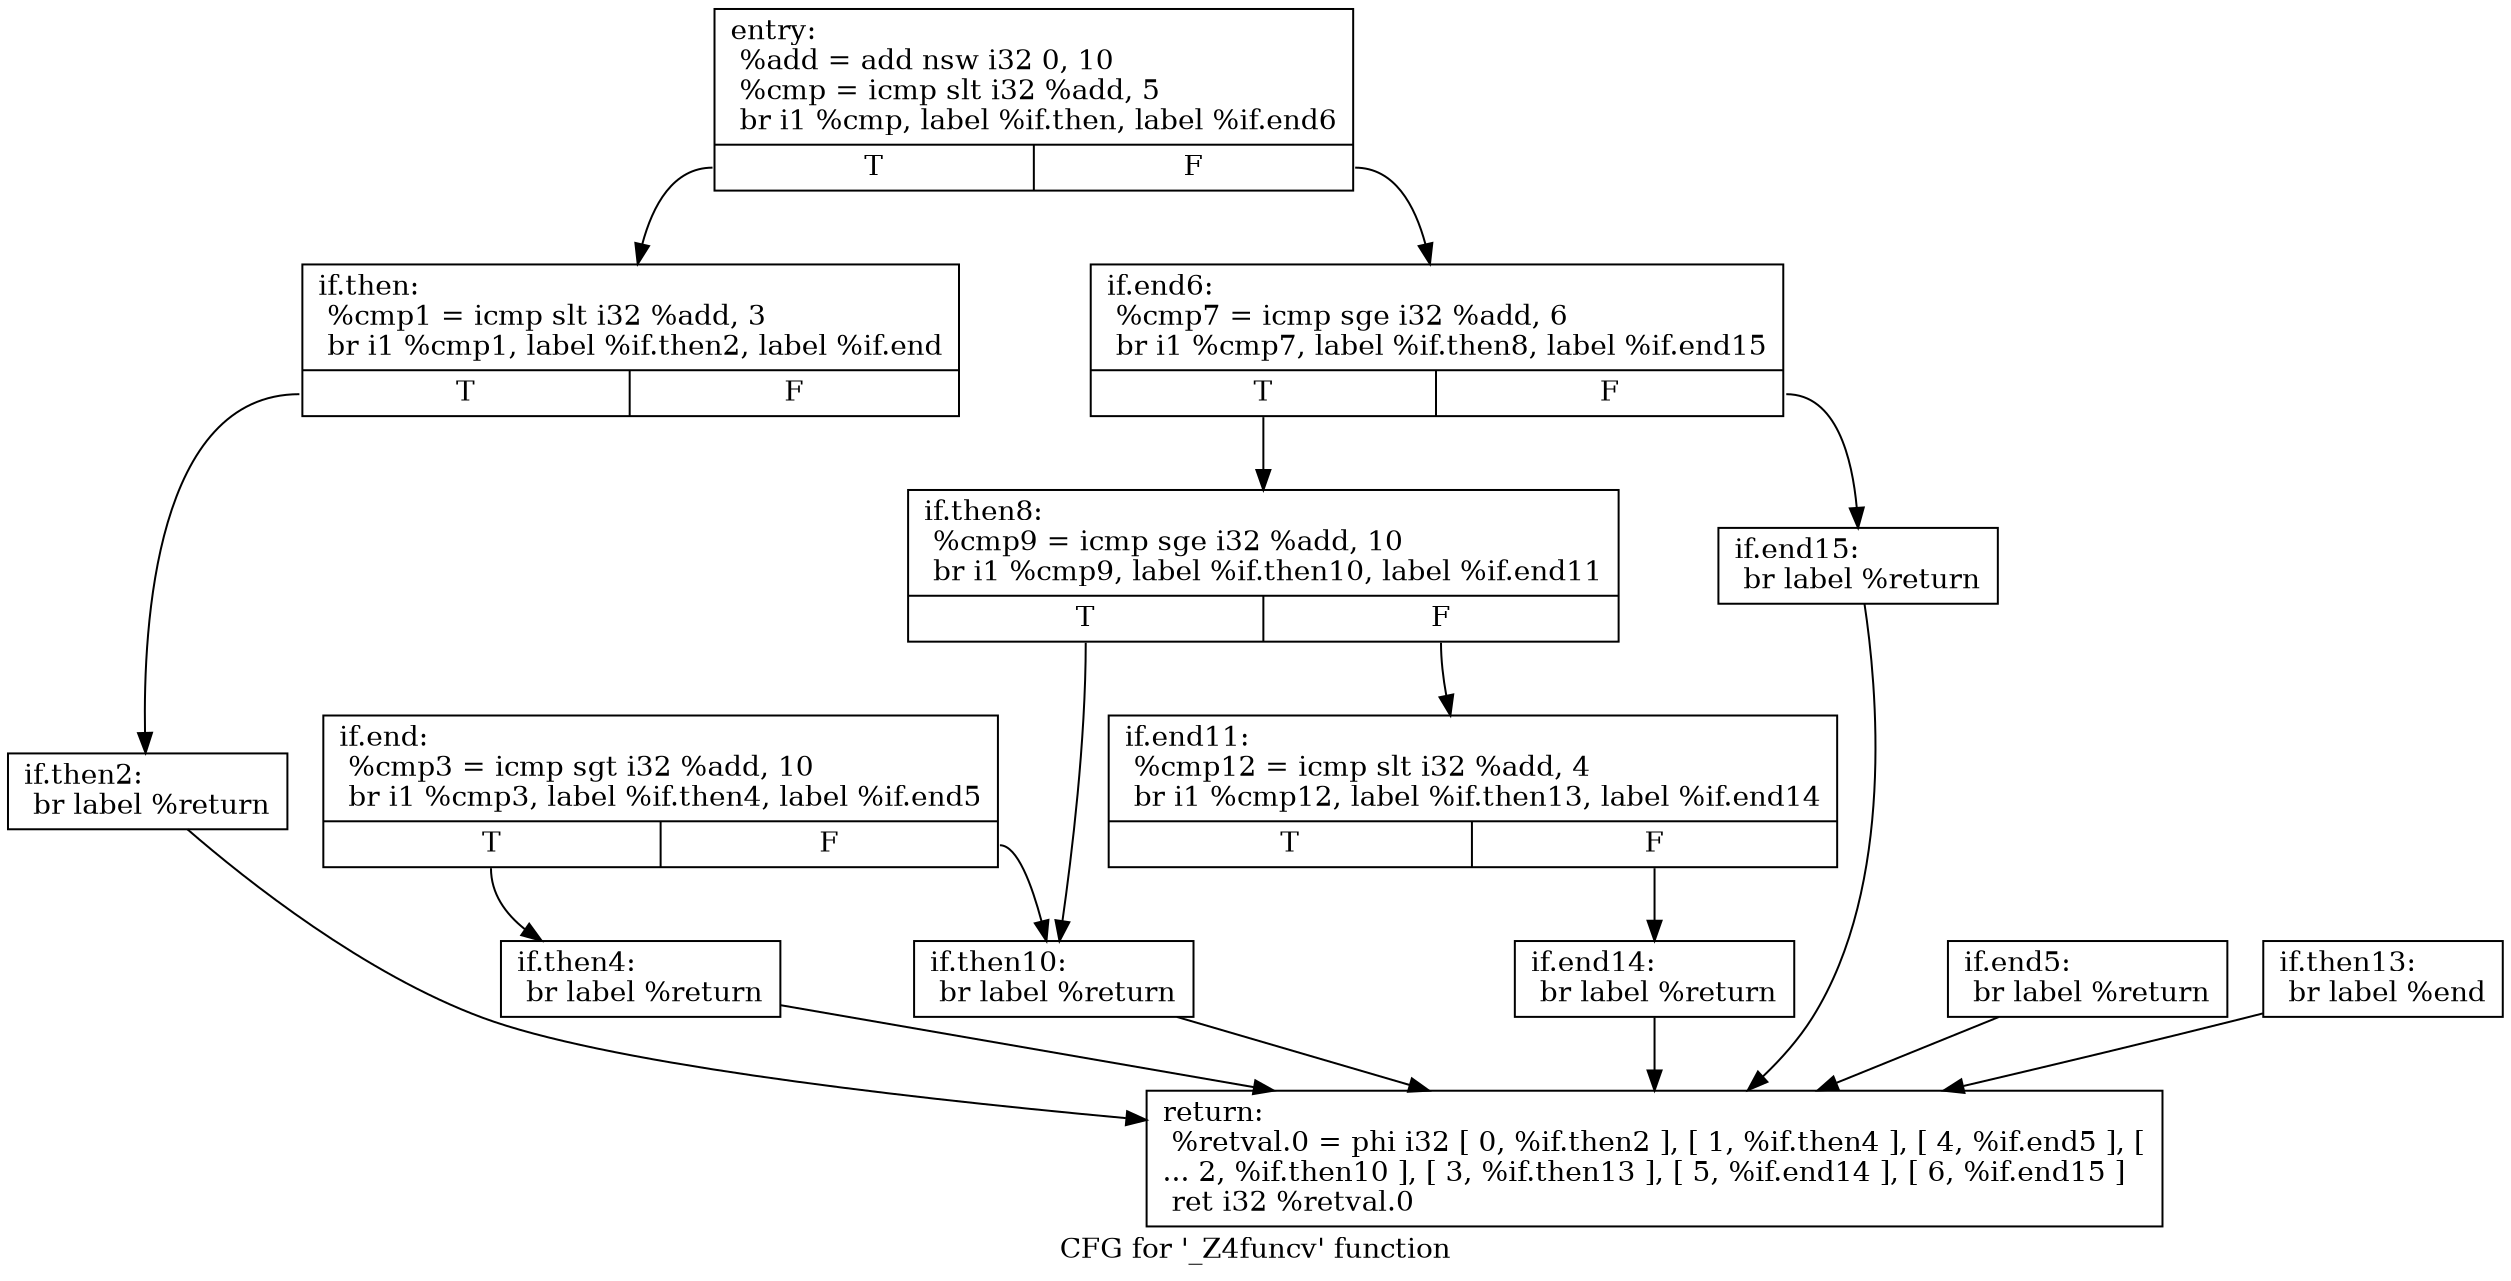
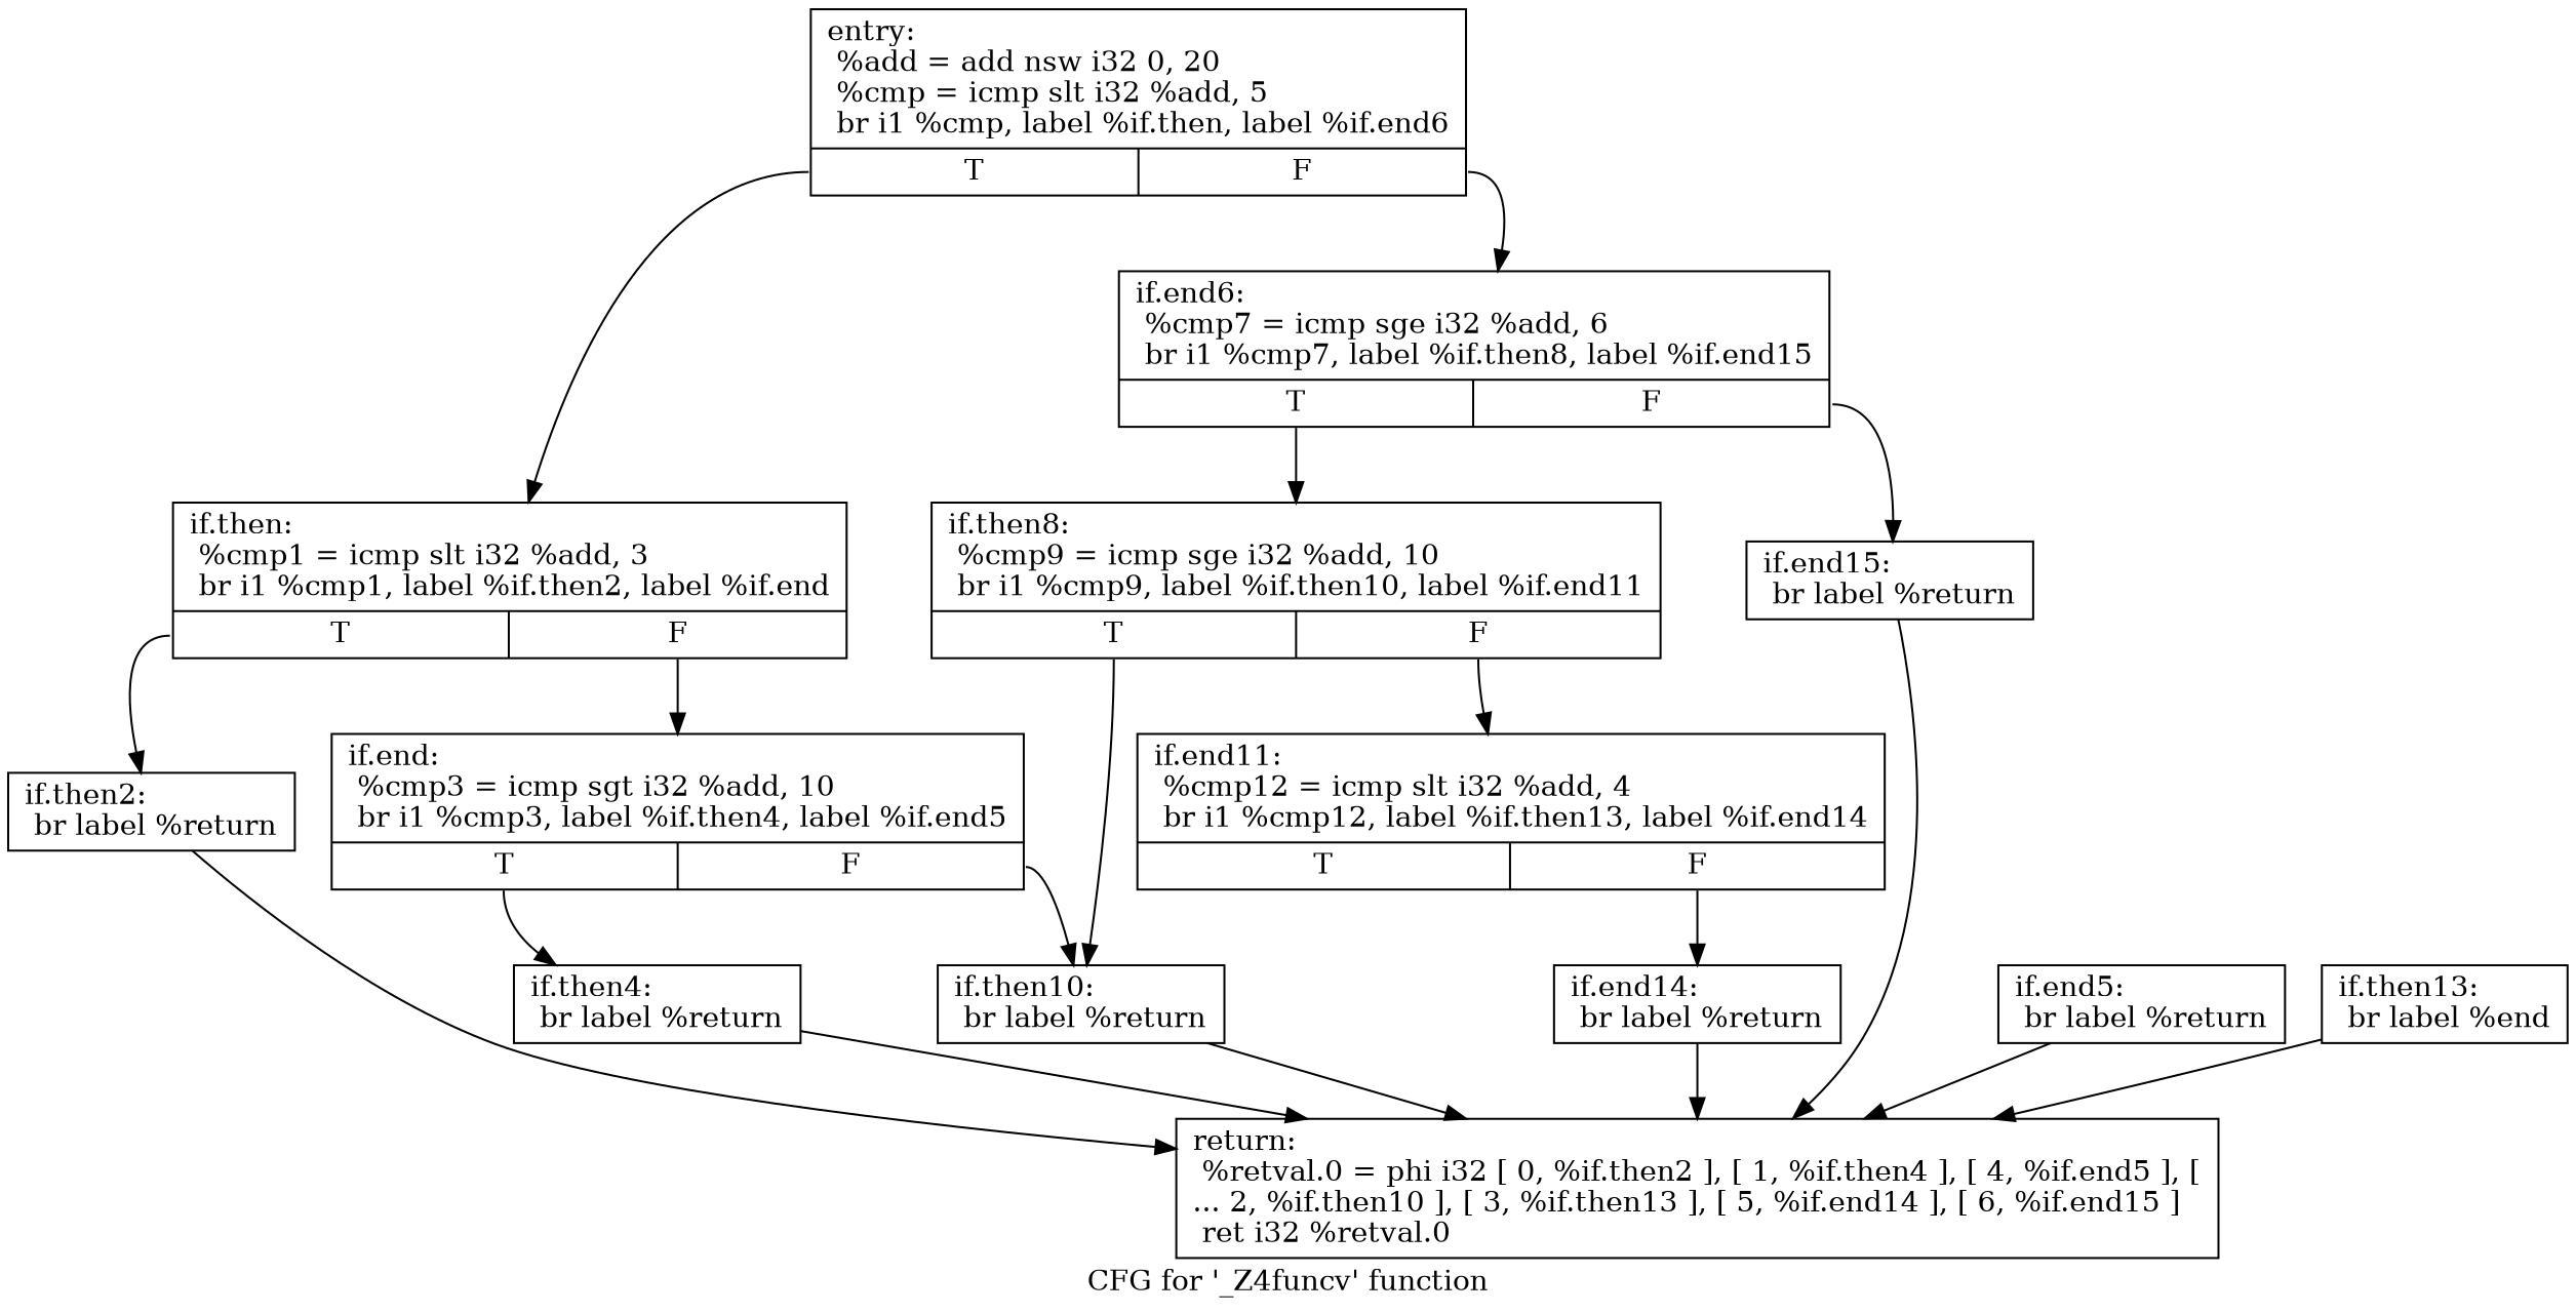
  digraph {
    label="CFG for '_Z4funcv' function"
    node [shape=record]
-   n1 [label="{entry:\l  %add = add nsw i32 0, 10\l  %cmp = icmp slt i32 %add, 5\l  br i1 %cmp, label %if.then, label %if.end6\l|{<s0>T|<s1>F}}"]
+   n1 [label="{entry:\l  %add = add nsw i32 0, 20\l  %cmp = icmp slt i32 %add, 5\l  br i1 %cmp, label %if.then, label %if.end6\l|{<s0>T|<s1>F}}"]
    n2 [label="{if.then:                                          \l  %cmp1 = icmp slt i32 %add, 3\l  br i1 %cmp1, label %if.then2, label %if.end\l|{<s0>T|<s1>F}}"]
    n3 [label="{if.end6:                                          \l  %cmp7 = icmp sge i32 %add, 6\l  br i1 %cmp7, label %if.then8, label %if.end15\l|{<s0>T|<s1>F}}"]
    n4 [label="{if.then2:                                         \l  br label %return\l}"]
    n5 [label="{if.end:                                           \l  %cmp3 = icmp sgt i32 %add, 10\l  br i1 %cmp3, label %if.then4, label %if.end5\l|{<s0>T|<s1>F}}"]
    n6 [label="{if.then8:                                         \l  %cmp9 = icmp sge i32 %add, 10\l  br i1 %cmp9, label %if.then10, label %if.end11\l|{<s0>T|<s1>F}}"]
    n7 [label="{if.end15:                                         \l  br label %return\l}"]
    n8 [label="{return:                                           \l  %retval.0 = phi i32 [ 0, %if.then2 ], [ 1, %if.then4 ], [ 4, %if.end5 ], [\l... 2, %if.then10 ], [ 3, %if.then13 ], [ 5, %if.end14 ], [ 6, %if.end15 ]\l  ret i32 %retval.0\l}"]
    n9 [label="{if.then4:                                         \l  br label %return\l}"]
    n10 [label="{if.then10:                                        \l  br label %return\l}"]
    n11 [label="{if.end11:                                         \l  %cmp12 = icmp slt i32 %add, 4\l  br i1 %cmp12, label %if.then13, label %if.end14\l|{<s0>T|<s1>F}}"]
    n12 [label="{if.end5:                                          \l  br label %return\l}"]
    n13 [label="{if.end14:                                         \l  br label %return\l}"]
    n14 [label="{if.then13:                                        \l  br label %end\l}"]
    n1 -> n2 [tailport=s0]
    n1 -> n3 [tailport=s1]
    n2 -> n4 [tailport=s0]
+   n2 -> n5 [tailport=s1]
    n3 -> n6 [tailport=s0]
    n3 -> n7 [tailport=s1]
    n4 -> n8
    n5 -> n9 [tailport=s0]
    n5 -> n10 [tailport=s1]
    n6 -> n10 [tailport=s0]
    n6 -> n11 [tailport=s1]
    n7 -> n8
    n9 -> n8
    n10 -> n8
    n11 -> n13 [tailport=s1]
    n12 -> n8
    n13 -> n8
    n14 -> n8
  }
